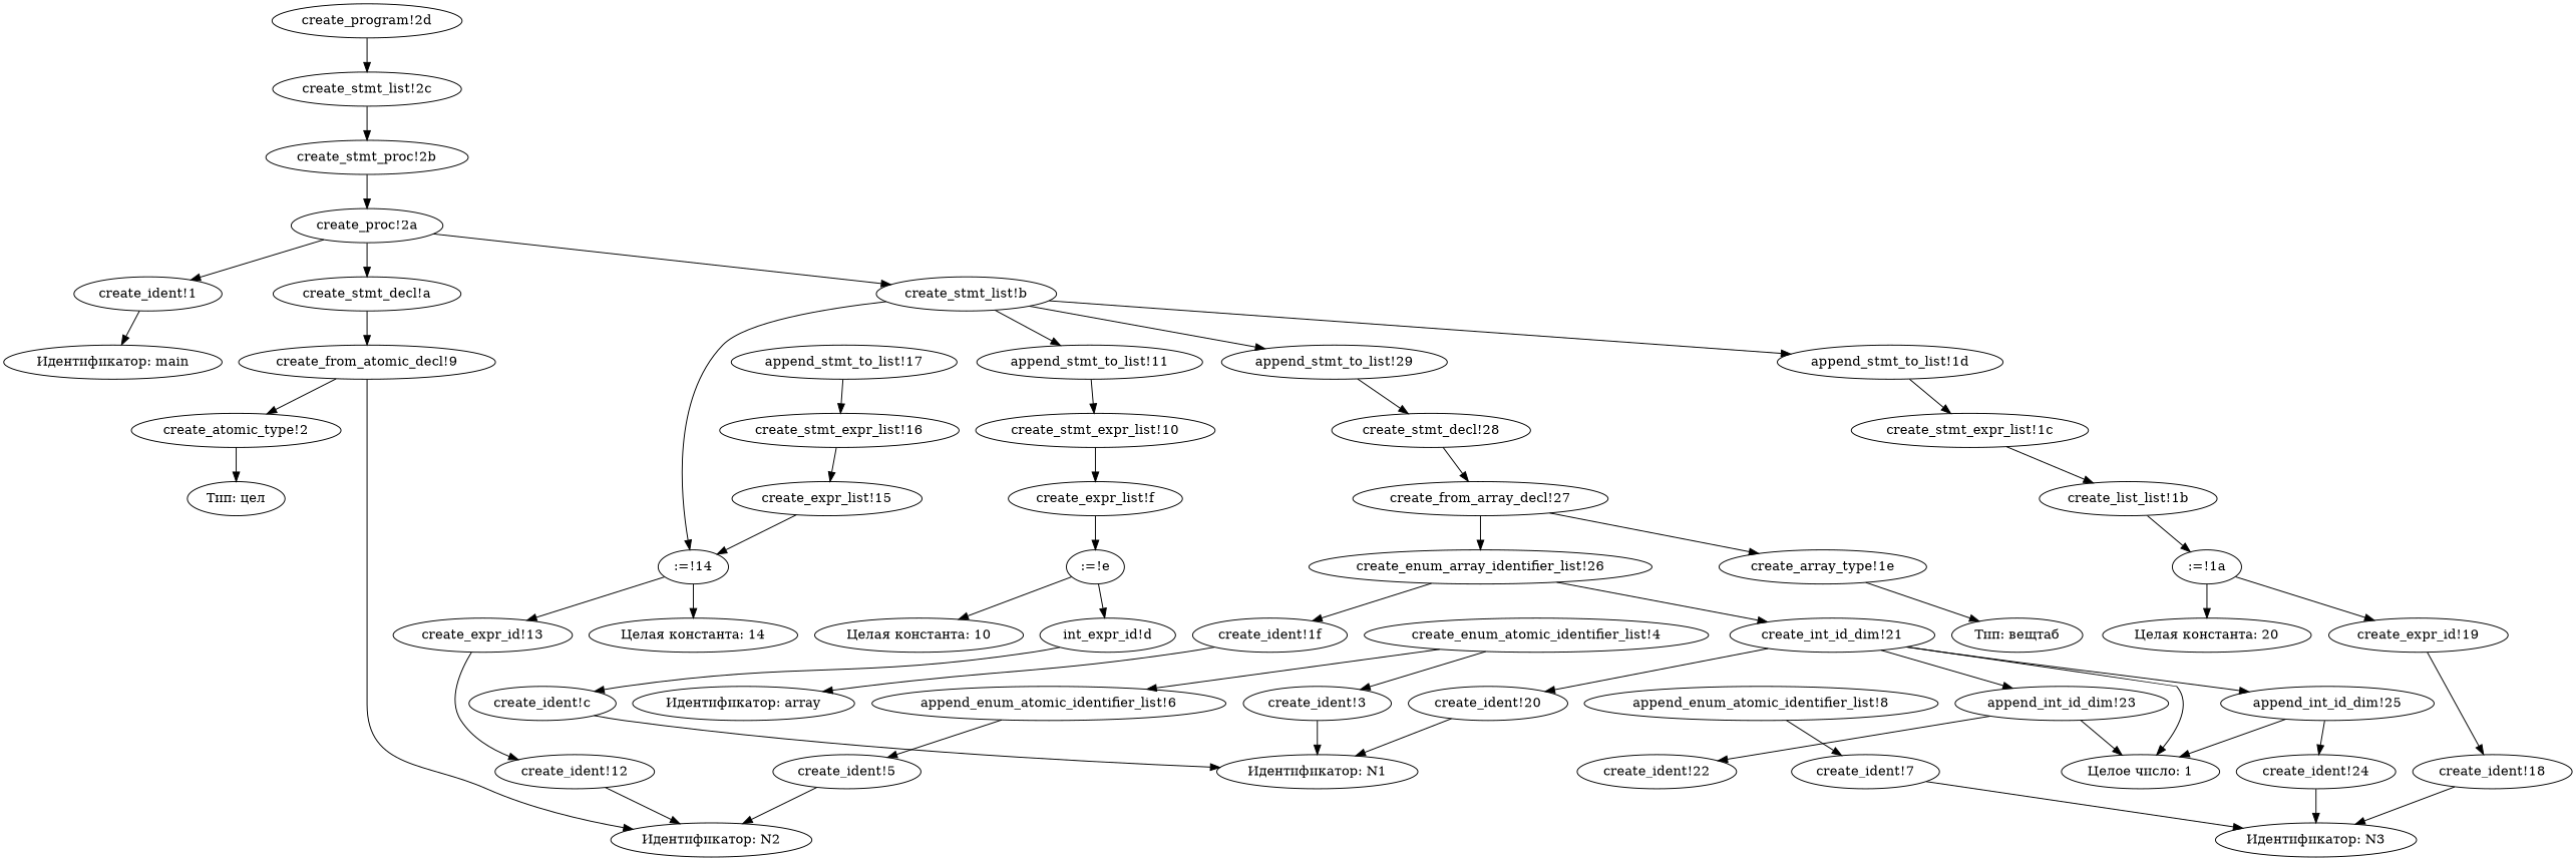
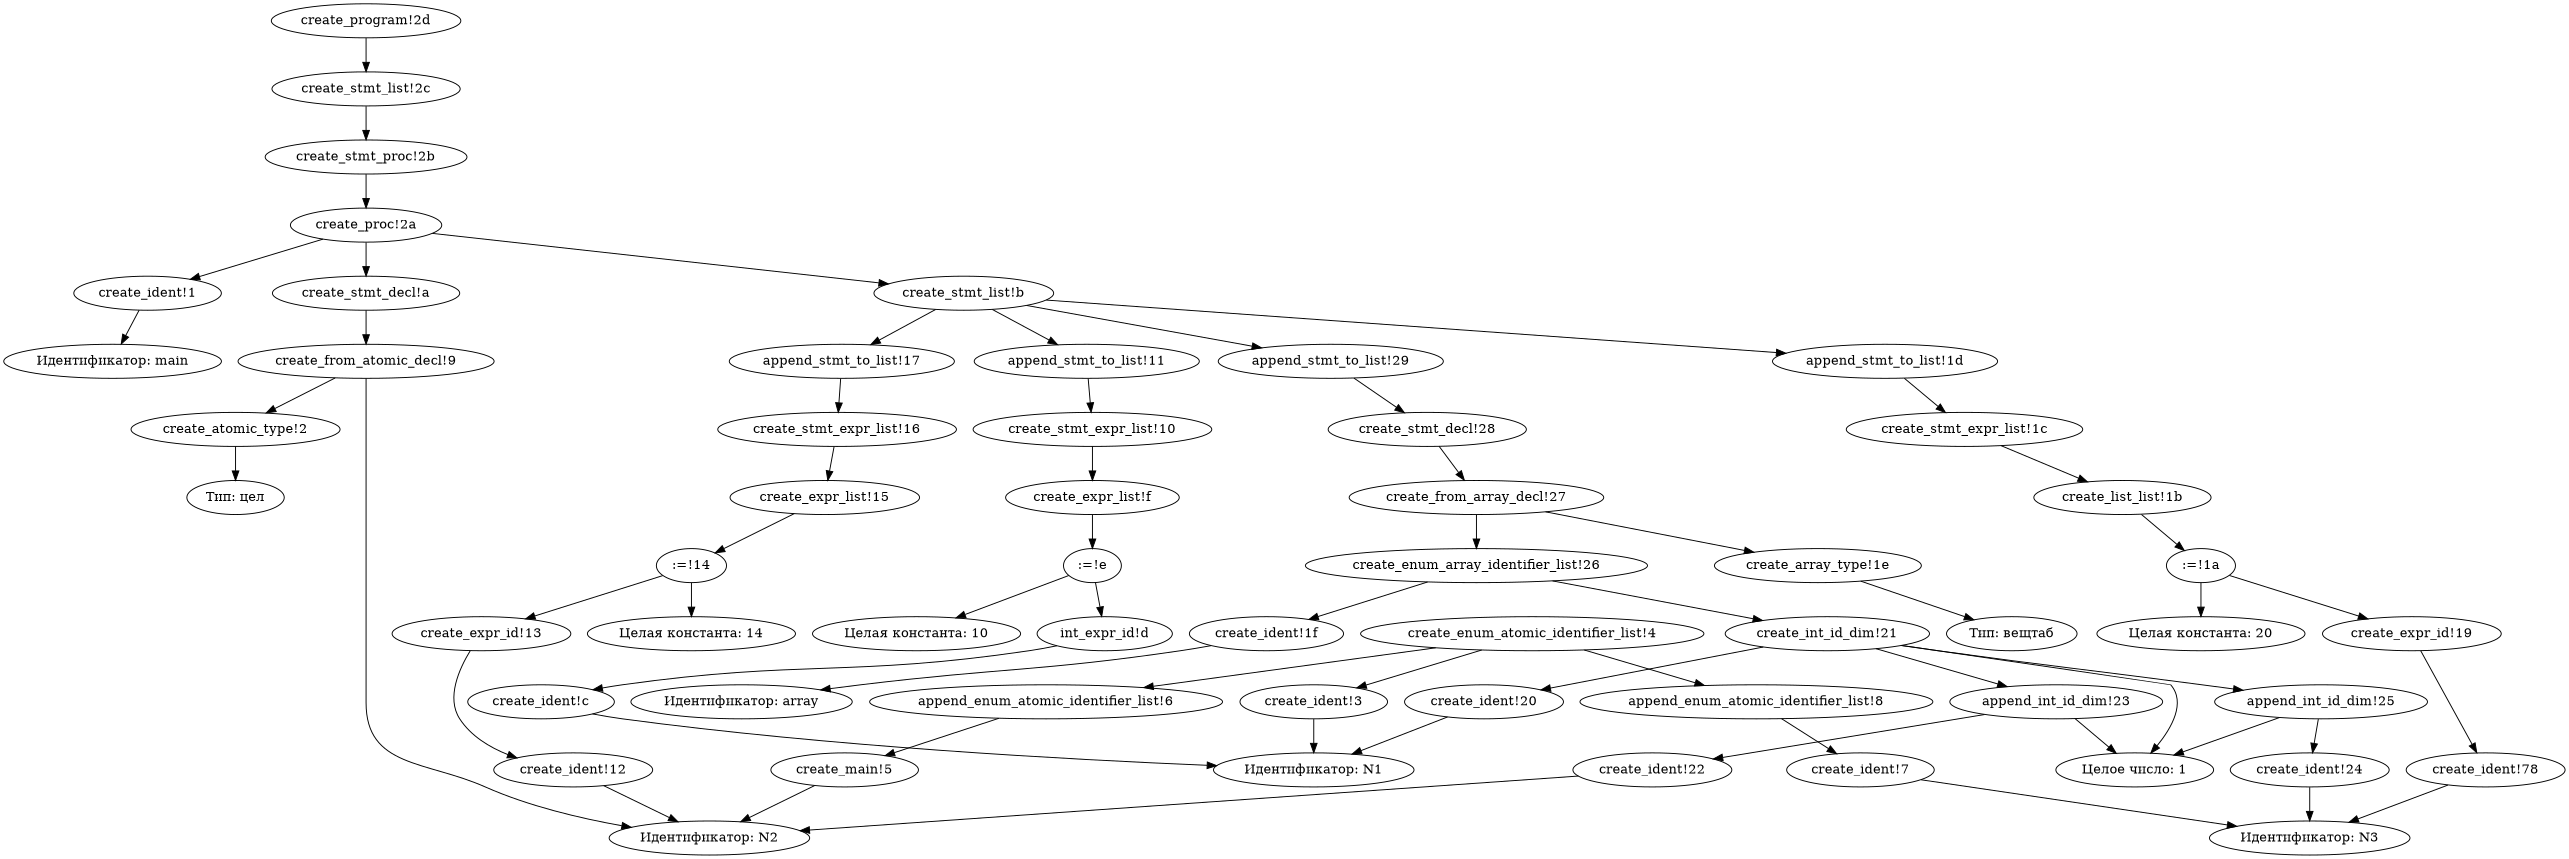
  digraph {
    "create_ident!1"
    "Идентификатор: main"
    "create_atomic_type!2"
    "Тип: цел"
    "create_ident!3"
    "Идентификатор: N1"
    "create_enum_atomic_identifier_list!4"
    "append_enum_atomic_identifier_list!6"
    "append_enum_atomic_identifier_list!8"
-   "create_ident!5"
+   "create_ident!5" [label="create_main!5"]
    "create_ident!7"
    "Идентификатор: N2"
    "Идентификатор: N3"
    "create_from_atomic_decl!9"
    "create_stmt_decl!a"
    "create_stmt_list!b"
    "append_stmt_to_list!11"
    "append_stmt_to_list!17"
    "append_stmt_to_list!1d"
    "append_stmt_to_list!29"
    "create_stmt_expr_list!10"
    "create_stmt_expr_list!16"
    "create_stmt_expr_list!1c"
    "create_stmt_decl!28"
    "create_ident!c"
    n26 [label="int_expr_id!d"]
    ":=!e"
    "Целая константа: 10"
    "create_expr_list!f"
    "create_ident!12"
    "create_expr_id!13"
    ":=!14"
    "Целая константа: 14"
    "create_expr_list!15"
-   "create_ident!18"
+   "create_ident!18" [label="create_ident!78"]
    "create_expr_id!19"
    ":=!1a"
    "Целая константа: 20"
    n39 [label="create_list_list!1b"]
    "create_array_type!1e"
    "Тип: вещтаб"
    "create_ident!1f"
    "Идентификатор: array"
    "create_ident!20"
    "create_int_id_dim!21"
    "Целое число: 1"
    "append_int_id_dim!23"
    "append_int_id_dim!25"
    "create_ident!22"
    "create_ident!24"
    "create_enum_array_identifier_list!26"
    "create_from_array_decl!27"
    "create_proc!2a"
    "create_stmt_proc!2b"
    "create_stmt_list!2c"
    "create_program!2d"
    "create_ident!1" -> "Идентификатор: main"
    "create_atomic_type!2" -> "Тип: цел"
    "create_ident!3" -> "Идентификатор: N1"
    "create_enum_atomic_identifier_list!4" -> "create_ident!3"
    "create_enum_atomic_identifier_list!4" -> "append_enum_atomic_identifier_list!6"
+   "create_enum_atomic_identifier_list!4" -> "append_enum_atomic_identifier_list!8"
    "append_enum_atomic_identifier_list!6" -> "create_ident!5"
    "append_enum_atomic_identifier_list!8" -> "create_ident!7"
    "create_ident!5" -> "Идентификатор: N2"
    "create_ident!7" -> "Идентификатор: N3"
    "create_from_atomic_decl!9" -> "create_atomic_type!2"
    "create_from_atomic_decl!9" -> "Идентификатор: N2"
    "create_stmt_decl!a" -> "create_from_atomic_decl!9"
    "create_stmt_list!b" -> "append_stmt_to_list!11"
-   "create_stmt_list!b" -> ":=!14"
+   "create_stmt_list!b" -> "append_stmt_to_list!17"
    "create_stmt_list!b" -> "append_stmt_to_list!1d"
    "create_stmt_list!b" -> "append_stmt_to_list!29"
    "append_stmt_to_list!11" -> "create_stmt_expr_list!10"
    "append_stmt_to_list!17" -> "create_stmt_expr_list!16"
    "append_stmt_to_list!1d" -> "create_stmt_expr_list!1c"
    "append_stmt_to_list!29" -> "create_stmt_decl!28"
    "create_stmt_expr_list!10" -> "create_expr_list!f"
    "create_stmt_expr_list!16" -> "create_expr_list!15"
    "create_stmt_expr_list!1c" -> n39
    "create_stmt_decl!28" -> "create_from_array_decl!27"
    "create_ident!c" -> "Идентификатор: N1"
    n26 -> "create_ident!c"
    ":=!e" -> n26
    ":=!e" -> "Целая константа: 10"
    "create_expr_list!f" -> ":=!e"
    "create_ident!12" -> "Идентификатор: N2"
    "create_expr_id!13" -> "create_ident!12"
    ":=!14" -> "create_expr_id!13"
    ":=!14" -> "Целая константа: 14"
    "create_expr_list!15" -> ":=!14"
    "create_ident!18" -> "Идентификатор: N3"
    "create_expr_id!19" -> "create_ident!18"
    ":=!1a" -> "create_expr_id!19"
    ":=!1a" -> "Целая константа: 20"
    n39 -> ":=!1a"
    "create_array_type!1e" -> "Тип: вещтаб"
    "create_ident!1f" -> "Идентификатор: array"
    "create_ident!20" -> "Идентификатор: N1"
    "create_int_id_dim!21" -> "create_ident!20"
    "create_int_id_dim!21" -> "Целое число: 1"
    "create_int_id_dim!21" -> "append_int_id_dim!23"
    "create_int_id_dim!21" -> "append_int_id_dim!25"
    "append_int_id_dim!23" -> "Целое число: 1"
    "append_int_id_dim!23" -> "create_ident!22"
    "append_int_id_dim!25" -> "Целое число: 1"
    "append_int_id_dim!25" -> "create_ident!24"
+   "create_ident!22" -> "Идентификатор: N2"
    "create_ident!24" -> "Идентификатор: N3"
    "create_enum_array_identifier_list!26" -> "create_ident!1f"
    "create_enum_array_identifier_list!26" -> "create_int_id_dim!21"
    "create_from_array_decl!27" -> "create_array_type!1e"
    "create_from_array_decl!27" -> "create_enum_array_identifier_list!26"
    "create_proc!2a" -> "create_ident!1"
    "create_proc!2a" -> "create_stmt_decl!a"
    "create_proc!2a" -> "create_stmt_list!b"
    "create_stmt_proc!2b" -> "create_proc!2a"
    "create_stmt_list!2c" -> "create_stmt_proc!2b"
    "create_program!2d" -> "create_stmt_list!2c"
  }
